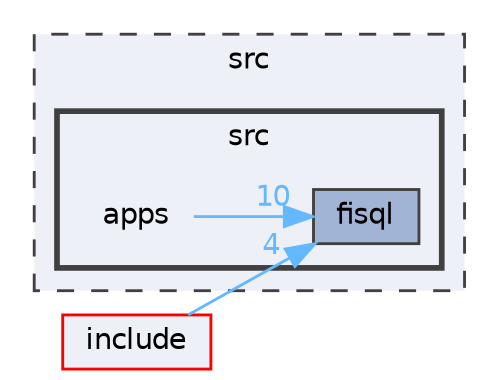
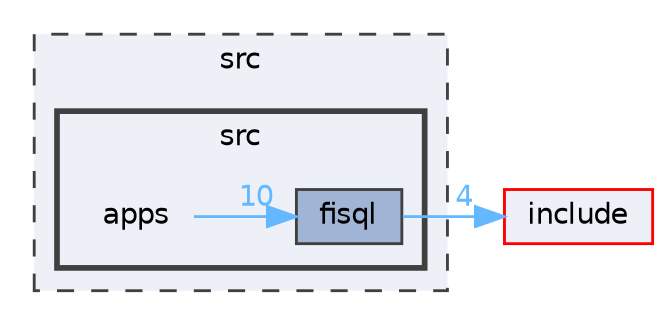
  digraph {
    compound=true
    rankdir=LR
    node [fontname=Helvetica fontsize=10 shape=box style=filled]
    edge [color=steelblue1 fontcolor=steelblue1 fontname=Helvetica fontsize=10 labeldistance=1.5 labelfontname=Helvetica labelfontsize=10]
    n1 [height=0.2 label=apps shape=plaintext width=0.4 style=""]
    n2 [color=grey25 fillcolor="#a2b4d6" height=0.2 label=fisql width=0.4]
    n3 [color=red fillcolor="#edf0f7" height=0.2 label=include width=0.4]
    subgraph cluster_1 {
      bgcolor="#edf0f7"
      fontname=Helvetica
      fontsize=10
      label=src
      pencolor=grey25
      style="filled,dashed"
      subgraph cluster_2 {
        bgcolor="#edf0f7"
        fontname=Helvetica
        fontsize=10
        label=src
        pencolor=grey25
        style="filled,bold"
        n1
        n2
      }
    }
    n1 -> n2 [headlabel=10]
-   n3 -> n2 [headlabel=4]
+   n2 -> n3 [headlabel=4]
  }
